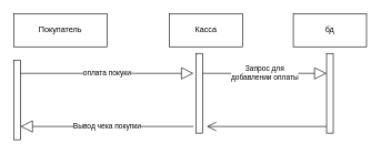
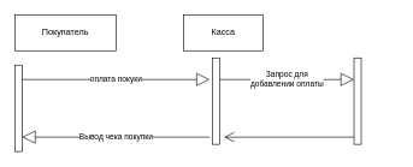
  <mxCell id="0" />
  <mxCell id="1" parent="0" />
  <mxCell id="2" value="Покупатель" style="html=1;whiteSpace=wrap;" vertex="1" parent="1"><mxGeometry x="20" y="20" width="140" height="50" as="geometry" /></mxCell>
  <mxCell id="3" value="" style="html=1;points=[[0,0,0,0,5],[0,1,0,0,-5],[1,0,0,0,5],[1,1,0,0,-5]];perimeter=orthogonalPerimeter;outlineConnect=0;targetShapes=umlLifeline;portConstraint=eastwest;newEdgeStyle={&quot;curved&quot;:0,&quot;rounded&quot;:0};" vertex="1" parent="1"><mxGeometry x="20" y="90" width="10" height="120" as="geometry" /></mxCell>
  <mxCell id="4" value="Касса" style="html=1;whiteSpace=wrap;" vertex="1" parent="1"><mxGeometry x="254" y="20" width="110" height="50" as="geometry" /></mxCell>
- <mxCell id="5" value="бд" style="html=1;whiteSpace=wrap;" vertex="1" parent="1"><mxGeometry x="440" y="20" width="110" height="50" as="geometry" /></mxCell>
  <mxCell id="6" value="оплата покуки" style="endArrow=block;endSize=16;endFill=0;html=1;rounded=0;" edge="1" parent="1"><mxGeometry width="160" relative="1" as="geometry"><mxPoint x="30" y="110" as="sourcePoint" /><mxPoint x="290" y="110" as="targetPoint" /></mxGeometry></mxCell>
  <mxCell id="7" value="" style="html=1;points=[[0,0,0,0,5],[0,1,0,0,-5],[1,0,0,0,5],[1,1,0,0,-5]];perimeter=orthogonalPerimeter;outlineConnect=0;targetShapes=umlLifeline;portConstraint=eastwest;newEdgeStyle={&quot;curved&quot;:0,&quot;rounded&quot;:0};" vertex="1" parent="1"><mxGeometry x="294" y="80" width="10" height="120" as="geometry" /></mxCell>
  <mxCell id="8" value="" style="html=1;points=[[0,0,0,0,5],[0,1,0,0,-5],[1,0,0,0,5],[1,1,0,0,-5]];perimeter=orthogonalPerimeter;outlineConnect=0;targetShapes=umlLifeline;portConstraint=eastwest;newEdgeStyle={&quot;curved&quot;:0,&quot;rounded&quot;:0};" vertex="1" parent="1"><mxGeometry x="490" y="80" width="10" height="120" as="geometry" /></mxCell>
  <mxCell id="9" value="Запрос для&lt;br&gt;добавлении оплаты" style="endArrow=block;endSize=16;endFill=0;html=1;rounded=0;" edge="1" parent="1"><mxGeometry width="160" relative="1" as="geometry"><mxPoint x="304" y="110" as="sourcePoint" /><mxPoint x="490" y="110" as="targetPoint" /></mxGeometry></mxCell>
  <mxCell id="10" value="" style="endArrow=open;endFill=1;endSize=12;html=1;rounded=0;entryX=1.6;entryY=0.917;entryDx=0;entryDy=0;entryPerimeter=0;" edge="1" parent="1" source="8" target="7"><mxGeometry width="160" relative="1" as="geometry"><mxPoint x="210" y="250" as="sourcePoint" /><mxPoint x="370" y="250" as="targetPoint" /></mxGeometry></mxCell>
  <mxCell id="11" value="Вывод чека покупки" style="endArrow=block;endSize=16;endFill=0;html=1;rounded=0;" edge="1" parent="1"><mxGeometry width="160" relative="1" as="geometry"><mxPoint x="290" y="190" as="sourcePoint" /><mxPoint x="30" y="190" as="targetPoint" /></mxGeometry></mxCell>
